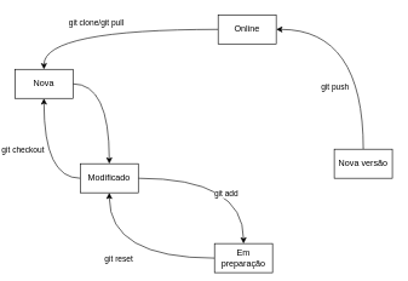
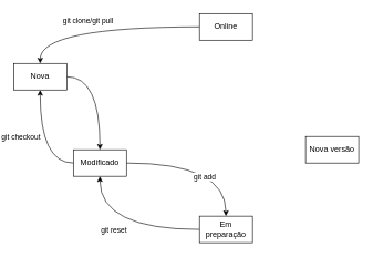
  <mxCell id="0" />
  <mxCell id="1" parent="0" />
  <mxCell id="2" style="edgeStyle=orthogonalEdgeStyle;curved=1;html=1;" edge="1" parent="1" source="6" target="9"><mxGeometry relative="1" as="geometry" /></mxCell>
  <mxCell id="3" value="git add" style="edgeLabel;html=1;align=center;verticalAlign=middle;resizable=0;points=[];" vertex="1" connectable="0" parent="2"><mxGeometry x="0.147" relative="1" as="geometry"><mxPoint x="-15" y="20" as="offset" /></mxGeometry></mxCell>
  <mxCell id="4" style="edgeStyle=orthogonalEdgeStyle;curved=1;html=1;" edge="1" parent="1" source="6" target="17"><mxGeometry relative="1" as="geometry" /></mxCell>
  <mxCell id="5" value="git checkout" style="edgeLabel;html=1;align=center;verticalAlign=middle;resizable=0;points=[];" vertex="1" connectable="0" parent="4"><mxGeometry x="0.15" y="-6" relative="1" as="geometry"><mxPoint x="-36" y="2" as="offset" /></mxGeometry></mxCell>
  <mxCell id="6" value="Modificado" style="rounded=0;whiteSpace=wrap;html=1;" vertex="1" parent="1"><mxGeometry x="110" y="225" width="80" height="40" as="geometry" /></mxCell>
  <mxCell id="7" style="edgeStyle=orthogonalEdgeStyle;curved=1;html=1;" edge="1" parent="1" source="9" target="6"><mxGeometry relative="1" as="geometry" /></mxCell>
  <mxCell id="8" value="git reset" style="edgeLabel;html=1;align=center;verticalAlign=middle;resizable=0;points=[];" vertex="1" connectable="0" parent="7"><mxGeometry x="0.01" y="-17" relative="1" as="geometry"><mxPoint x="-14" y="17" as="offset" /></mxGeometry></mxCell>
- <mxCell id="9" value="Em preparação" style="rounded=0;whiteSpace=wrap;html=1;" vertex="1" parent="1"><mxGeometry x="295" y="335" width="80" height="40" as="geometry" /></mxCell>
- <mxCell id="10" style="edgeStyle=orthogonalEdgeStyle;curved=1;html=1;entryX=1;entryY=0.5;entryDx=0;entryDy=0;exitX=0.5;exitY=0;exitDx=0;exitDy=0;" edge="1" parent="1" source="12" target="15"><mxGeometry relative="1" as="geometry" /></mxCell>
- <mxCell id="11" value="git push" style="edgeLabel;html=1;align=center;verticalAlign=middle;resizable=0;points=[];" vertex="1" connectable="0" parent="10"><mxGeometry x="-0.251" y="15" relative="1" as="geometry"><mxPoint x="-25" y="21" as="offset" /></mxGeometry></mxCell>
+ <mxCell id="9" value="Em preparação" style="rounded=0;whiteSpace=wrap;html=1;" vertex="1" parent="1"><mxGeometry x="300" y="325" width="80" height="40" as="geometry" /></mxCell>
  <mxCell id="12" value="Nova versão" style="rounded=0;whiteSpace=wrap;html=1;" vertex="1" parent="1"><mxGeometry x="460" y="205" width="80" height="40" as="geometry" /></mxCell>
  <mxCell id="13" style="edgeStyle=orthogonalEdgeStyle;html=1;curved=1;entryX=0.5;entryY=0;entryDx=0;entryDy=0;" edge="1" parent="1" source="15" target="17"><mxGeometry relative="1" as="geometry" /></mxCell>
  <mxCell id="14" value="git clone/git pull" style="edgeLabel;html=1;align=center;verticalAlign=middle;resizable=0;points=[];" vertex="1" connectable="0" parent="13"><mxGeometry x="-0.069" y="-1" relative="1" as="geometry"><mxPoint x="-32" y="-9" as="offset" /></mxGeometry></mxCell>
  <mxCell id="15" value="Online" style="rounded=0;whiteSpace=wrap;html=1;" vertex="1" parent="1"><mxGeometry x="300" y="20" width="80" height="40" as="geometry" /></mxCell>
  <mxCell id="16" style="edgeStyle=orthogonalEdgeStyle;curved=1;html=1;" edge="1" parent="1" source="17" target="6"><mxGeometry relative="1" as="geometry" /></mxCell>
  <mxCell id="17" value="Nova" style="rounded=0;whiteSpace=wrap;html=1;" vertex="1" parent="1"><mxGeometry x="20" y="95" width="80" height="40" as="geometry" /></mxCell>
